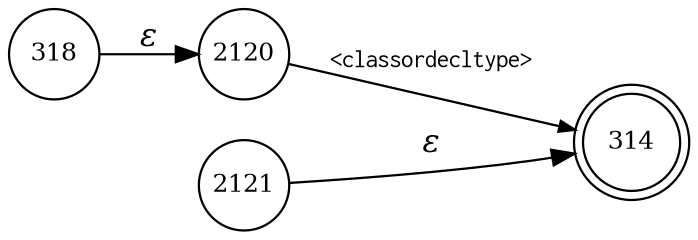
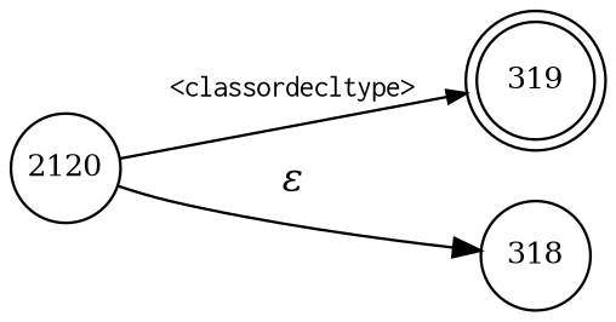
  digraph {
    rankdir=LR
    node [fixedsize=true fontsize=11 shape=circle peripheries=1]
    edge [fontname="Times-Italic"]
-   n1 [label=314 shape=doublecircle width=.6 peripheries=""]
+   n1 [label=319 shape=doublecircle width=.6 peripheries=""]
    n2 [label=2120 width=.55]
-   n3 [label=2121 width=.55]
    n4 [label=318 width=.55]
    n2 -> n1 [arrowhead=normal arrowsize=.7 fontname=Courier fontsize=11 label="<classordecltype>"]
-   n3 -> n1 [label="&epsilon;"]
-   n4 -> n2 [label="&epsilon;"]
+   n2 -> n4 [label="&epsilon;"]
  }
